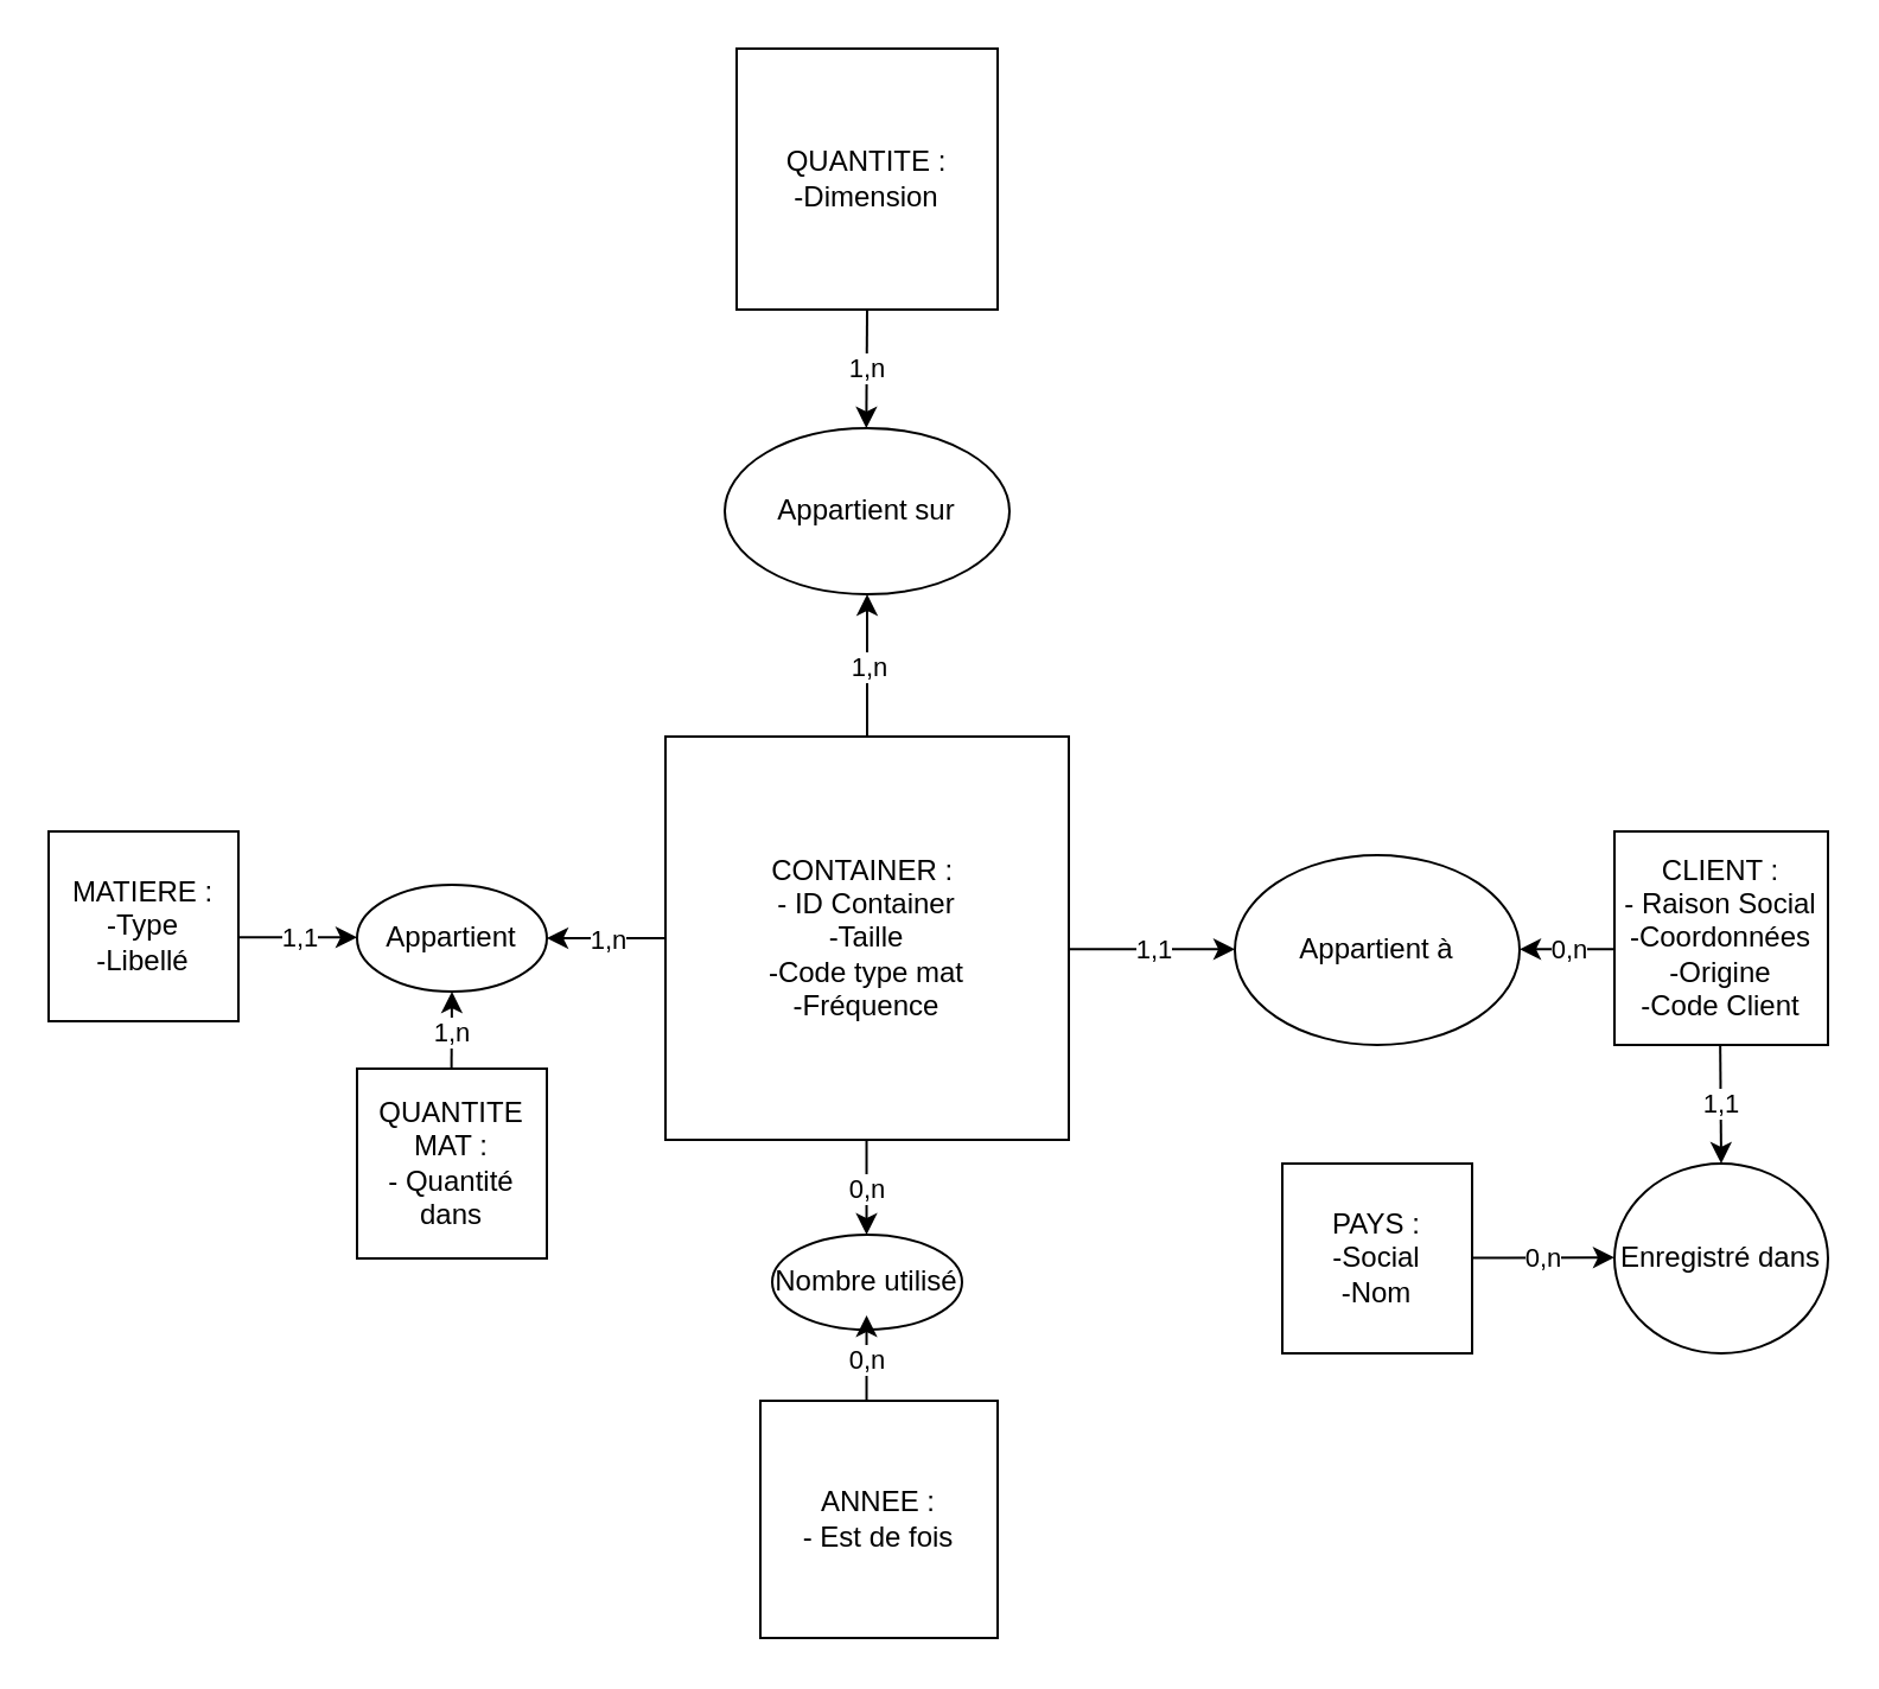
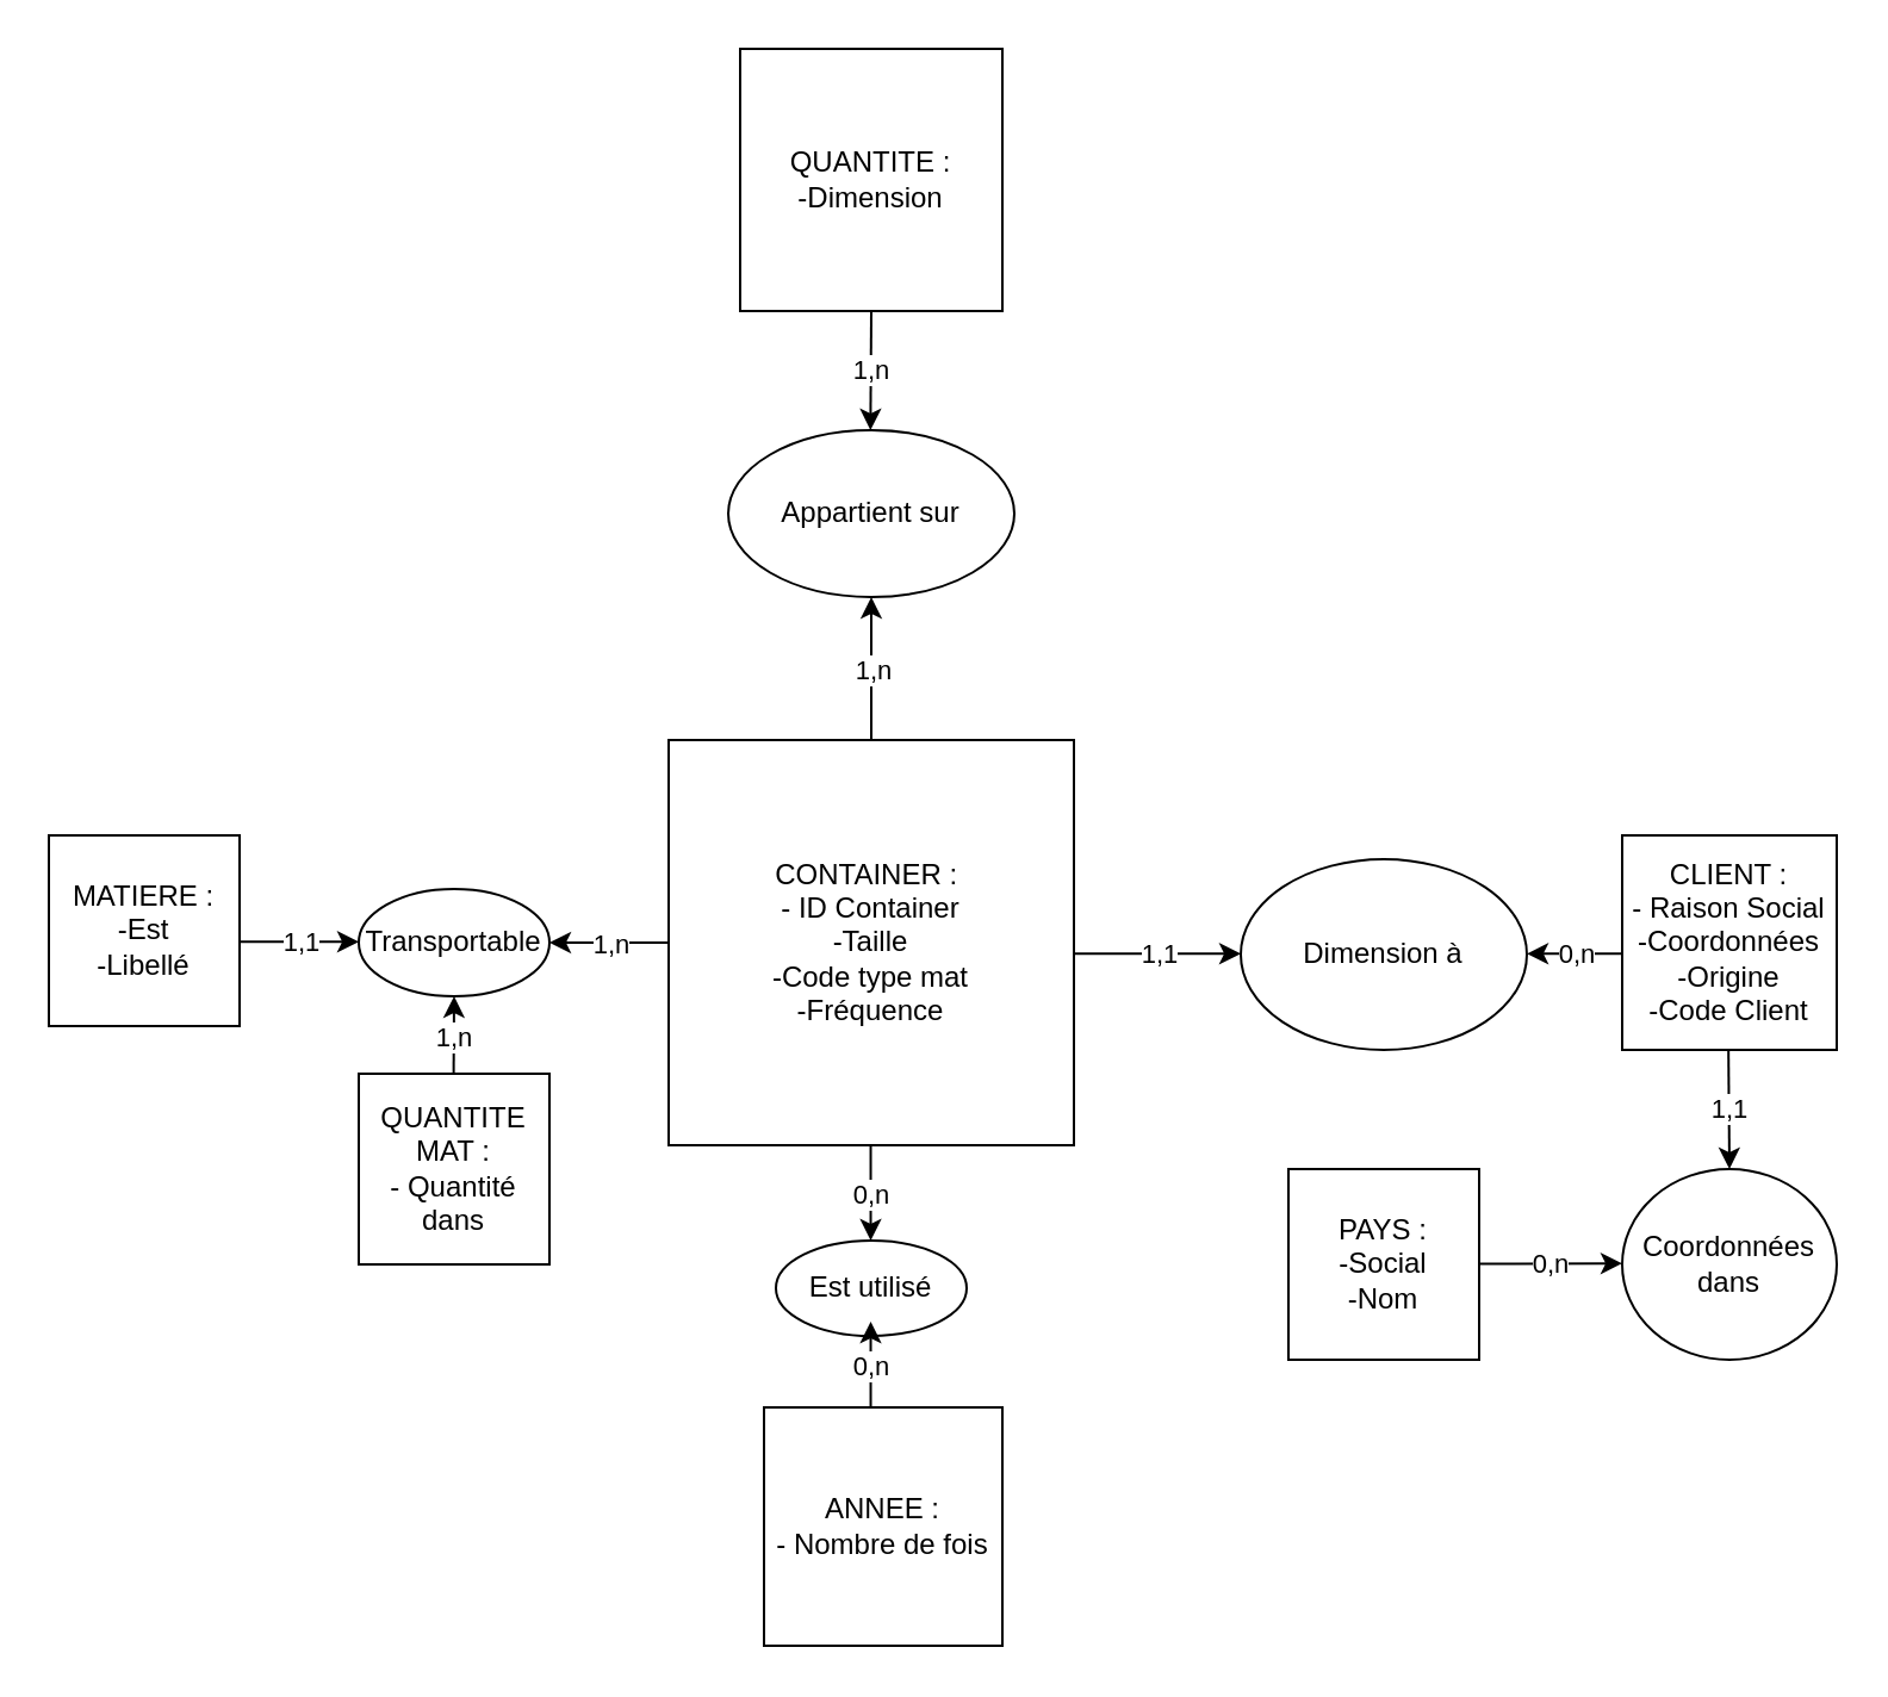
  <mxCell id="0" />
  <mxCell id="1" parent="0" />
  <mxCell id="2" value="CONTAINER :&amp;nbsp;&lt;br&gt;- ID Container&lt;br&gt;-Taille&lt;br&gt;-Code type mat&lt;br&gt;-Fréquence" style="whiteSpace=wrap;html=1;aspect=fixed;" parent="1" vertex="1"><mxGeometry x="280" y="310" width="170" height="170" as="geometry" /></mxCell>
  <mxCell id="3" value="Appartient sur" style="ellipse;whiteSpace=wrap;html=1;" parent="1" vertex="1"><mxGeometry x="305" y="180" width="120" height="70" as="geometry" /></mxCell>
  <mxCell id="4" value="QUANTITE :&lt;br&gt;-Dimension" style="whiteSpace=wrap;html=1;aspect=fixed;" parent="1" vertex="1"><mxGeometry x="310" y="20" width="110" height="110" as="geometry" /></mxCell>
  <mxCell id="5" value="" style="endArrow=classic;html=1;" parent="1" edge="1"><mxGeometry relative="1" as="geometry"><mxPoint x="365" y="130" as="sourcePoint" /><mxPoint x="364.66" y="180" as="targetPoint" /></mxGeometry></mxCell>
  <mxCell id="6" value="1,n" style="edgeLabel;resizable=0;html=1;align=center;verticalAlign=middle;" parent="5" connectable="0" vertex="1"><mxGeometry relative="1" as="geometry" /></mxCell>
  <mxCell id="7" value="" style="endArrow=classic;html=1;entryX=0.5;entryY=1;entryDx=0;entryDy=0;exitX=0.5;exitY=0;exitDx=0;exitDy=0;" parent="1" source="2" target="3" edge="1"><mxGeometry relative="1" as="geometry"><mxPoint x="340" y="300" as="sourcePoint" /><mxPoint x="440" y="300" as="targetPoint" /></mxGeometry></mxCell>
  <mxCell id="8" value="1,n" style="edgeLabel;resizable=0;html=1;align=center;verticalAlign=middle;" parent="7" connectable="0" vertex="1"><mxGeometry relative="1" as="geometry" /></mxCell>
  <mxCell id="9" value="CLIENT :&lt;br&gt;- Raison Social&lt;br&gt;-Coordonnées&lt;br&gt;-Origine&lt;br&gt;-Code Client" style="whiteSpace=wrap;html=1;aspect=fixed;" parent="1" vertex="1"><mxGeometry x="680" y="350" width="90" height="90" as="geometry" /></mxCell>
- <mxCell id="10" value="Appartient à" style="ellipse;whiteSpace=wrap;html=1;" parent="1" vertex="1"><mxGeometry x="520" y="360" width="120" height="80" as="geometry" /></mxCell>
+ <mxCell id="10" value="Dimension à" style="ellipse;whiteSpace=wrap;html=1;" parent="1" vertex="1"><mxGeometry x="520" y="360" width="120" height="80" as="geometry" /></mxCell>
  <mxCell id="11" value="" style="endArrow=classic;html=1;" parent="1" edge="1"><mxGeometry relative="1" as="geometry"><mxPoint x="450" y="399.66" as="sourcePoint" /><mxPoint x="520" y="399.66" as="targetPoint" /></mxGeometry></mxCell>
  <mxCell id="12" value="1,1" style="edgeLabel;resizable=0;html=1;align=center;verticalAlign=middle;" parent="11" connectable="0" vertex="1"><mxGeometry relative="1" as="geometry" /></mxCell>
  <mxCell id="13" value="" style="endArrow=classic;html=1;" parent="1" edge="1"><mxGeometry relative="1" as="geometry"><mxPoint x="680" y="399.66" as="sourcePoint" /><mxPoint x="640" y="399.66" as="targetPoint" /></mxGeometry></mxCell>
  <mxCell id="14" value="0,n" style="edgeLabel;resizable=0;html=1;align=center;verticalAlign=middle;" parent="13" connectable="0" vertex="1"><mxGeometry relative="1" as="geometry" /></mxCell>
  <mxCell id="15" value="PAYS :&lt;br&gt;-Social&lt;br&gt;-Nom" style="whiteSpace=wrap;html=1;aspect=fixed;" parent="1" vertex="1"><mxGeometry x="540" y="490" width="80" height="80" as="geometry" /></mxCell>
- <mxCell id="16" value="Enregistré dans" style="ellipse;whiteSpace=wrap;html=1;" parent="1" vertex="1"><mxGeometry x="680" y="490" width="90" height="80" as="geometry" /></mxCell>
+ <mxCell id="16" value="Coordonnées dans" style="ellipse;whiteSpace=wrap;html=1;" parent="1" vertex="1"><mxGeometry x="680" y="490" width="90" height="80" as="geometry" /></mxCell>
  <mxCell id="17" value="" style="endArrow=classic;html=1;" parent="1" edge="1"><mxGeometry relative="1" as="geometry"><mxPoint x="620" y="529.75" as="sourcePoint" /><mxPoint x="680" y="529.58" as="targetPoint" /></mxGeometry></mxCell>
  <mxCell id="18" value="0,n" style="edgeLabel;resizable=0;html=1;align=center;verticalAlign=middle;" parent="17" connectable="0" vertex="1"><mxGeometry relative="1" as="geometry" /></mxCell>
  <mxCell id="19" value="" style="endArrow=classic;html=1;entryX=0.5;entryY=0;entryDx=0;entryDy=0;" parent="1" target="16" edge="1"><mxGeometry relative="1" as="geometry"><mxPoint x="724.58" y="440" as="sourcePoint" /><mxPoint x="724.58" y="480" as="targetPoint" /></mxGeometry></mxCell>
  <mxCell id="20" value="1,1" style="edgeLabel;resizable=0;html=1;align=center;verticalAlign=middle;" parent="19" connectable="0" vertex="1"><mxGeometry relative="1" as="geometry" /></mxCell>
- <mxCell id="21" value="MATIERE :&lt;br&gt;-Type&lt;br&gt;-Libellé" style="whiteSpace=wrap;html=1;aspect=fixed;" parent="1" vertex="1"><mxGeometry x="20" y="350" width="80" height="80" as="geometry" /></mxCell>
- <mxCell id="22" value="Appartient" style="ellipse;whiteSpace=wrap;html=1;" parent="1" vertex="1"><mxGeometry x="150" y="372.5" width="80" height="45" as="geometry" /></mxCell>
+ <mxCell id="21" value="MATIERE :&lt;br&gt;-Est&lt;br&gt;-Libellé" style="whiteSpace=wrap;html=1;aspect=fixed;" parent="1" vertex="1"><mxGeometry x="20" y="350" width="80" height="80" as="geometry" /></mxCell>
+ <mxCell id="22" value="Transportable" style="ellipse;whiteSpace=wrap;html=1;" parent="1" vertex="1"><mxGeometry x="150" y="372.5" width="80" height="45" as="geometry" /></mxCell>
  <mxCell id="23" value="" style="endArrow=classic;html=1;" parent="1" edge="1"><mxGeometry relative="1" as="geometry"><mxPoint x="100" y="394.66" as="sourcePoint" /><mxPoint x="150" y="394.66" as="targetPoint" /></mxGeometry></mxCell>
  <mxCell id="24" value="1,1" style="edgeLabel;resizable=0;html=1;align=center;verticalAlign=middle;" parent="23" connectable="0" vertex="1"><mxGeometry relative="1" as="geometry" /></mxCell>
  <mxCell id="25" value="" style="endArrow=classic;html=1;exitX=0;exitY=0.5;exitDx=0;exitDy=0;" parent="1" source="2" target="22" edge="1"><mxGeometry relative="1" as="geometry"><mxPoint x="280" y="399.66" as="sourcePoint" /><mxPoint x="240" y="399.66" as="targetPoint" /></mxGeometry></mxCell>
  <mxCell id="26" value="1,n" style="edgeLabel;resizable=0;html=1;align=center;verticalAlign=middle;" parent="25" connectable="0" vertex="1"><mxGeometry relative="1" as="geometry" /></mxCell>
  <mxCell id="27" value="QUANTITE MAT :&lt;br&gt;- Quantité dans" style="whiteSpace=wrap;html=1;aspect=fixed;" parent="1" vertex="1"><mxGeometry x="150" y="450" width="80" height="80" as="geometry" /></mxCell>
  <mxCell id="28" value="" style="endArrow=classic;html=1;entryX=0.5;entryY=1;entryDx=0;entryDy=0;" parent="1" target="22" edge="1"><mxGeometry relative="1" as="geometry"><mxPoint x="189.8" y="450" as="sourcePoint" /><mxPoint x="189.8" y="420.69" as="targetPoint" /></mxGeometry></mxCell>
  <mxCell id="29" value="1,n" style="edgeLabel;resizable=0;html=1;align=center;verticalAlign=middle;" parent="28" connectable="0" vertex="1"><mxGeometry relative="1" as="geometry" /></mxCell>
- <mxCell id="30" value="ANNEE :&lt;br&gt;- Est de fois" style="whiteSpace=wrap;html=1;aspect=fixed;" parent="1" vertex="1"><mxGeometry x="320" y="590" width="100" height="100" as="geometry" /></mxCell>
- <mxCell id="31" value="Nombre utilisé" style="ellipse;whiteSpace=wrap;html=1;" parent="1" vertex="1"><mxGeometry x="325" y="520" width="80" height="40" as="geometry" /></mxCell>
+ <mxCell id="30" value="ANNEE :&lt;br&gt;- Nombre de fois" style="whiteSpace=wrap;html=1;aspect=fixed;" parent="1" vertex="1"><mxGeometry x="320" y="590" width="100" height="100" as="geometry" /></mxCell>
+ <mxCell id="31" value="Est utilisé" style="ellipse;whiteSpace=wrap;html=1;" parent="1" vertex="1"><mxGeometry x="325" y="520" width="80" height="40" as="geometry" /></mxCell>
  <mxCell id="32" value="" style="endArrow=classic;html=1;" parent="1" edge="1"><mxGeometry relative="1" as="geometry"><mxPoint x="364.76" y="480" as="sourcePoint" /><mxPoint x="364.76" y="520" as="targetPoint" /></mxGeometry></mxCell>
  <mxCell id="33" value="0,n" style="edgeLabel;resizable=0;html=1;align=center;verticalAlign=middle;" parent="32" connectable="0" vertex="1"><mxGeometry relative="1" as="geometry" /></mxCell>
  <mxCell id="34" value="" style="endArrow=classic;html=1;entryX=0.5;entryY=1;entryDx=0;entryDy=0;" parent="1" edge="1"><mxGeometry relative="1" as="geometry"><mxPoint x="364.76" y="590" as="sourcePoint" /><mxPoint x="364.76" y="554" as="targetPoint" /></mxGeometry></mxCell>
  <mxCell id="35" value="0,n" style="edgeLabel;resizable=0;html=1;align=center;verticalAlign=middle;" parent="34" connectable="0" vertex="1"><mxGeometry relative="1" as="geometry" /></mxCell>
